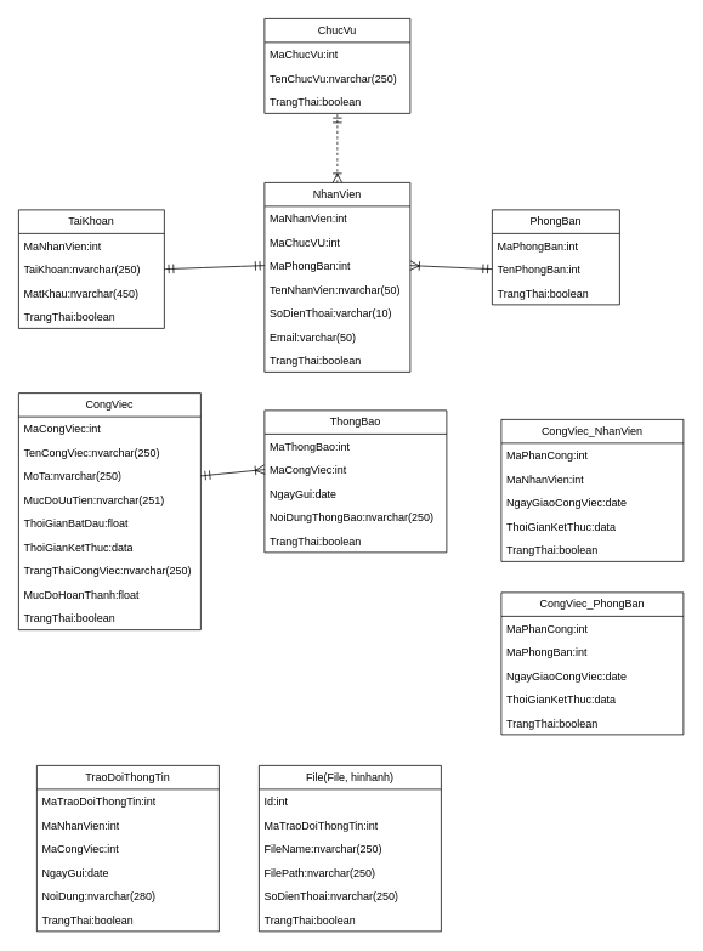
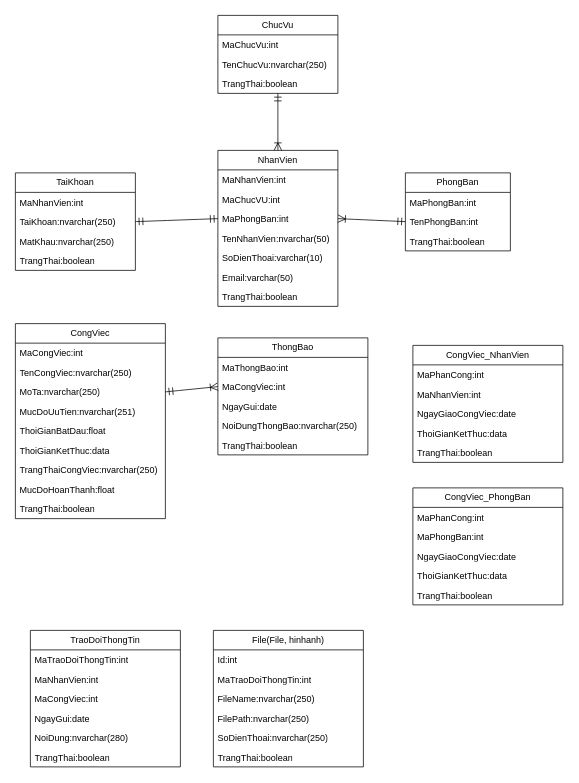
  <mxCell id="0" />
  <mxCell id="1" parent="0" />
  <mxCell id="2" value="TaiKhoan" style="swimlane;fontStyle=0;childLayout=stackLayout;horizontal=1;startSize=26;fillColor=none;horizontalStack=0;resizeParent=1;resizeParentMax=0;resizeLast=0;collapsible=1;marginBottom=0;whiteSpace=wrap;html=1;" vertex="1" parent="1"><mxGeometry x="20" y="230" width="160" height="130" as="geometry" /></mxCell>
  <mxCell id="3" value="MaNhanVien:int" style="text;strokeColor=none;fillColor=none;align=left;verticalAlign=top;spacingLeft=4;spacingRight=4;overflow=hidden;rotatable=0;points=[[0,0.5],[1,0.5]];portConstraint=eastwest;whiteSpace=wrap;html=1;" vertex="1" parent="2"><mxGeometry y="26" width="160" height="26" as="geometry" /></mxCell>
  <mxCell id="4" value="TaiKhoan:nvarchar(250)" style="text;strokeColor=none;fillColor=none;align=left;verticalAlign=top;spacingLeft=4;spacingRight=4;overflow=hidden;rotatable=0;points=[[0,0.5],[1,0.5]];portConstraint=eastwest;whiteSpace=wrap;html=1;" vertex="1" parent="2"><mxGeometry y="52" width="160" height="26" as="geometry" /></mxCell>
- <mxCell id="5" value="MatKhau:nvarchar(450)" style="text;strokeColor=none;fillColor=none;align=left;verticalAlign=top;spacingLeft=4;spacingRight=4;overflow=hidden;rotatable=0;points=[[0,0.5],[1,0.5]];portConstraint=eastwest;whiteSpace=wrap;html=1;" vertex="1" parent="2"><mxGeometry y="78" width="160" height="26" as="geometry" /></mxCell>
+ <mxCell id="5" value="MatKhau:nvarchar(250)" style="text;strokeColor=none;fillColor=none;align=left;verticalAlign=top;spacingLeft=4;spacingRight=4;overflow=hidden;rotatable=0;points=[[0,0.5],[1,0.5]];portConstraint=eastwest;whiteSpace=wrap;html=1;" vertex="1" parent="2"><mxGeometry y="78" width="160" height="26" as="geometry" /></mxCell>
  <mxCell id="6" value="TrangThai:boolean" style="text;strokeColor=none;fillColor=none;align=left;verticalAlign=top;spacingLeft=4;spacingRight=4;overflow=hidden;rotatable=0;points=[[0,0.5],[1,0.5]];portConstraint=eastwest;whiteSpace=wrap;html=1;" vertex="1" parent="2"><mxGeometry y="104" width="160" height="26" as="geometry" /></mxCell>
- <mxCell id="7" style="edgeStyle=none;curved=1;rounded=0;orthogonalLoop=1;jettySize=auto;html=1;exitX=0.5;exitY=0;exitDx=0;exitDy=0;entryX=0.5;entryY=1;entryDx=0;entryDy=0;fontSize=12;startSize=8;endSize=8;endArrow=ERmandOne;endFill=0;startArrow=ERoneToMany;startFill=0;dashed=1;" edge="1" parent="1" source="8" target="57"><mxGeometry relative="1" as="geometry" /></mxCell>
+ <mxCell id="7" style="edgeStyle=none;curved=1;rounded=0;orthogonalLoop=1;jettySize=auto;html=1;exitX=0.5;exitY=0;exitDx=0;exitDy=0;entryX=0.5;entryY=1;entryDx=0;entryDy=0;fontSize=12;startSize=8;endSize=8;endArrow=ERmandOne;endFill=0;startArrow=ERoneToMany;startFill=0;" edge="1" parent="1" source="8" target="57"><mxGeometry relative="1" as="geometry" /></mxCell>
  <mxCell id="8" value="NhanVien" style="swimlane;fontStyle=0;childLayout=stackLayout;horizontal=1;startSize=26;fillColor=none;horizontalStack=0;resizeParent=1;resizeParentMax=0;resizeLast=0;collapsible=1;marginBottom=0;whiteSpace=wrap;html=1;" vertex="1" parent="1"><mxGeometry x="290" y="200" width="160" height="208" as="geometry" /></mxCell>
  <mxCell id="9" value="MaNhanVien:int" style="text;strokeColor=none;fillColor=none;align=left;verticalAlign=top;spacingLeft=4;spacingRight=4;overflow=hidden;rotatable=0;points=[[0,0.5],[1,0.5]];portConstraint=eastwest;whiteSpace=wrap;html=1;" vertex="1" parent="8"><mxGeometry y="26" width="160" height="26" as="geometry" /></mxCell>
  <mxCell id="10" value="MaChucVU:int" style="text;strokeColor=none;fillColor=none;align=left;verticalAlign=top;spacingLeft=4;spacingRight=4;overflow=hidden;rotatable=0;points=[[0,0.5],[1,0.5]];portConstraint=eastwest;whiteSpace=wrap;html=1;" vertex="1" parent="8"><mxGeometry y="52" width="160" height="26" as="geometry" /></mxCell>
  <mxCell id="11" value="MaPhongBan:int" style="text;strokeColor=none;fillColor=none;align=left;verticalAlign=top;spacingLeft=4;spacingRight=4;overflow=hidden;rotatable=0;points=[[0,0.5],[1,0.5]];portConstraint=eastwest;whiteSpace=wrap;html=1;" vertex="1" parent="8"><mxGeometry y="78" width="160" height="26" as="geometry" /></mxCell>
  <mxCell id="12" value="TenNhanVien:nvarchar(50)" style="text;strokeColor=none;fillColor=none;align=left;verticalAlign=top;spacingLeft=4;spacingRight=4;overflow=hidden;rotatable=0;points=[[0,0.5],[1,0.5]];portConstraint=eastwest;whiteSpace=wrap;html=1;" vertex="1" parent="8"><mxGeometry y="104" width="160" height="26" as="geometry" /></mxCell>
  <mxCell id="13" value="SoDienThoai:varchar(10)" style="text;strokeColor=none;fillColor=none;align=left;verticalAlign=top;spacingLeft=4;spacingRight=4;overflow=hidden;rotatable=0;points=[[0,0.5],[1,0.5]];portConstraint=eastwest;whiteSpace=wrap;html=1;" vertex="1" parent="8"><mxGeometry y="130" width="160" height="26" as="geometry" /></mxCell>
  <mxCell id="14" value="Email:varchar(50)" style="text;strokeColor=none;fillColor=none;align=left;verticalAlign=top;spacingLeft=4;spacingRight=4;overflow=hidden;rotatable=0;points=[[0,0.5],[1,0.5]];portConstraint=eastwest;whiteSpace=wrap;html=1;" vertex="1" parent="8"><mxGeometry y="156" width="160" height="26" as="geometry" /></mxCell>
  <mxCell id="15" value="TrangThai:boolean" style="text;strokeColor=none;fillColor=none;align=left;verticalAlign=top;spacingLeft=4;spacingRight=4;overflow=hidden;rotatable=0;points=[[0,0.5],[1,0.5]];portConstraint=eastwest;whiteSpace=wrap;html=1;" vertex="1" parent="8"><mxGeometry y="182" width="160" height="26" as="geometry" /></mxCell>
  <mxCell id="16" value="PhongBan" style="swimlane;fontStyle=0;childLayout=stackLayout;horizontal=1;startSize=26;fillColor=none;horizontalStack=0;resizeParent=1;resizeParentMax=0;resizeLast=0;collapsible=1;marginBottom=0;whiteSpace=wrap;html=1;" vertex="1" parent="1"><mxGeometry x="540" y="230" width="140" height="104" as="geometry" /></mxCell>
  <mxCell id="17" value="MaPhongBan:int" style="text;strokeColor=none;fillColor=none;align=left;verticalAlign=top;spacingLeft=4;spacingRight=4;overflow=hidden;rotatable=0;points=[[0,0.5],[1,0.5]];portConstraint=eastwest;whiteSpace=wrap;html=1;" vertex="1" parent="16"><mxGeometry y="26" width="140" height="26" as="geometry" /></mxCell>
  <mxCell id="18" value="TenPhongBan:int" style="text;strokeColor=none;fillColor=none;align=left;verticalAlign=top;spacingLeft=4;spacingRight=4;overflow=hidden;rotatable=0;points=[[0,0.5],[1,0.5]];portConstraint=eastwest;whiteSpace=wrap;html=1;" vertex="1" parent="16"><mxGeometry y="52" width="140" height="26" as="geometry" /></mxCell>
  <mxCell id="19" value="TrangThai:boolean" style="text;strokeColor=none;fillColor=none;align=left;verticalAlign=top;spacingLeft=4;spacingRight=4;overflow=hidden;rotatable=0;points=[[0,0.5],[1,0.5]];portConstraint=eastwest;whiteSpace=wrap;html=1;" vertex="1" parent="16"><mxGeometry y="78" width="140" height="26" as="geometry" /></mxCell>
  <mxCell id="20" value="CongViec" style="swimlane;fontStyle=0;childLayout=stackLayout;horizontal=1;startSize=26;fillColor=none;horizontalStack=0;resizeParent=1;resizeParentMax=0;resizeLast=0;collapsible=1;marginBottom=0;whiteSpace=wrap;html=1;" vertex="1" parent="1"><mxGeometry x="20" y="431" width="200" height="260" as="geometry" /></mxCell>
  <mxCell id="21" value="MaCongViec:int" style="text;strokeColor=none;fillColor=none;align=left;verticalAlign=top;spacingLeft=4;spacingRight=4;overflow=hidden;rotatable=0;points=[[0,0.5],[1,0.5]];portConstraint=eastwest;whiteSpace=wrap;html=1;" vertex="1" parent="20"><mxGeometry y="26" width="200" height="26" as="geometry" /></mxCell>
  <mxCell id="22" value="TenCongViec:nvarchar(250)" style="text;strokeColor=none;fillColor=none;align=left;verticalAlign=top;spacingLeft=4;spacingRight=4;overflow=hidden;rotatable=0;points=[[0,0.5],[1,0.5]];portConstraint=eastwest;whiteSpace=wrap;html=1;" vertex="1" parent="20"><mxGeometry y="52" width="200" height="26" as="geometry" /></mxCell>
  <mxCell id="23" value="MoTa:nvarchar(250)" style="text;strokeColor=none;fillColor=none;align=left;verticalAlign=top;spacingLeft=4;spacingRight=4;overflow=hidden;rotatable=0;points=[[0,0.5],[1,0.5]];portConstraint=eastwest;whiteSpace=wrap;html=1;" vertex="1" parent="20"><mxGeometry y="78" width="200" height="26" as="geometry" /></mxCell>
  <mxCell id="24" value="MucDoUuTien:nvarchar(251)" style="text;strokeColor=none;fillColor=none;align=left;verticalAlign=top;spacingLeft=4;spacingRight=4;overflow=hidden;rotatable=0;points=[[0,0.5],[1,0.5]];portConstraint=eastwest;whiteSpace=wrap;html=1;" vertex="1" parent="20"><mxGeometry y="104" width="200" height="26" as="geometry" /></mxCell>
  <mxCell id="25" value="ThoiGianBatDau:float" style="text;strokeColor=none;fillColor=none;align=left;verticalAlign=top;spacingLeft=4;spacingRight=4;overflow=hidden;rotatable=0;points=[[0,0.5],[1,0.5]];portConstraint=eastwest;whiteSpace=wrap;html=1;" vertex="1" parent="20"><mxGeometry y="130" width="200" height="26" as="geometry" /></mxCell>
  <mxCell id="26" value="ThoiGianKetThuc:data" style="text;strokeColor=none;fillColor=none;align=left;verticalAlign=top;spacingLeft=4;spacingRight=4;overflow=hidden;rotatable=0;points=[[0,0.5],[1,0.5]];portConstraint=eastwest;whiteSpace=wrap;html=1;" vertex="1" parent="20"><mxGeometry y="156" width="200" height="26" as="geometry" /></mxCell>
  <mxCell id="27" value="TrangThaiCongViec:nvarchar(250)" style="text;strokeColor=none;fillColor=none;align=left;verticalAlign=top;spacingLeft=4;spacingRight=4;overflow=hidden;rotatable=0;points=[[0,0.5],[1,0.5]];portConstraint=eastwest;whiteSpace=wrap;html=1;" vertex="1" parent="20"><mxGeometry y="182" width="200" height="26" as="geometry" /></mxCell>
  <mxCell id="28" value="MucDoHoanThanh:float" style="text;strokeColor=none;fillColor=none;align=left;verticalAlign=top;spacingLeft=4;spacingRight=4;overflow=hidden;rotatable=0;points=[[0,0.5],[1,0.5]];portConstraint=eastwest;whiteSpace=wrap;html=1;" vertex="1" parent="20"><mxGeometry y="208" width="200" height="26" as="geometry" /></mxCell>
  <mxCell id="29" value="TrangThai:boolean" style="text;strokeColor=none;fillColor=none;align=left;verticalAlign=top;spacingLeft=4;spacingRight=4;overflow=hidden;rotatable=0;points=[[0,0.5],[1,0.5]];portConstraint=eastwest;whiteSpace=wrap;html=1;" vertex="1" parent="20"><mxGeometry y="234" width="200" height="26" as="geometry" /></mxCell>
  <mxCell id="30" value="CongViec_NhanVien" style="swimlane;fontStyle=0;childLayout=stackLayout;horizontal=1;startSize=26;fillColor=none;horizontalStack=0;resizeParent=1;resizeParentMax=0;resizeLast=0;collapsible=1;marginBottom=0;whiteSpace=wrap;html=1;" vertex="1" parent="1"><mxGeometry x="550" y="460" width="200" height="156" as="geometry" /></mxCell>
  <mxCell id="31" value="MaPhanCong:int" style="text;strokeColor=none;fillColor=none;align=left;verticalAlign=top;spacingLeft=4;spacingRight=4;overflow=hidden;rotatable=0;points=[[0,0.5],[1,0.5]];portConstraint=eastwest;whiteSpace=wrap;html=1;" vertex="1" parent="30"><mxGeometry y="26" width="200" height="26" as="geometry" /></mxCell>
  <mxCell id="32" value="MaNhanVien:int" style="text;strokeColor=none;fillColor=none;align=left;verticalAlign=top;spacingLeft=4;spacingRight=4;overflow=hidden;rotatable=0;points=[[0,0.5],[1,0.5]];portConstraint=eastwest;whiteSpace=wrap;html=1;" vertex="1" parent="30"><mxGeometry y="52" width="200" height="26" as="geometry" /></mxCell>
  <mxCell id="33" value="NgayGiaoCongViec:date" style="text;strokeColor=none;fillColor=none;align=left;verticalAlign=top;spacingLeft=4;spacingRight=4;overflow=hidden;rotatable=0;points=[[0,0.5],[1,0.5]];portConstraint=eastwest;whiteSpace=wrap;html=1;" vertex="1" parent="30"><mxGeometry y="78" width="200" height="26" as="geometry" /></mxCell>
  <mxCell id="34" value="ThoiGianKetThuc:data" style="text;strokeColor=none;fillColor=none;align=left;verticalAlign=top;spacingLeft=4;spacingRight=4;overflow=hidden;rotatable=0;points=[[0,0.5],[1,0.5]];portConstraint=eastwest;whiteSpace=wrap;html=1;" vertex="1" parent="30"><mxGeometry y="104" width="200" height="26" as="geometry" /></mxCell>
  <mxCell id="35" value="TrangThai:boolean" style="text;strokeColor=none;fillColor=none;align=left;verticalAlign=top;spacingLeft=4;spacingRight=4;overflow=hidden;rotatable=0;points=[[0,0.5],[1,0.5]];portConstraint=eastwest;whiteSpace=wrap;html=1;" vertex="1" parent="30"><mxGeometry y="130" width="200" height="26" as="geometry" /></mxCell>
  <mxCell id="36" value="ThongBao" style="swimlane;fontStyle=0;childLayout=stackLayout;horizontal=1;startSize=26;fillColor=none;horizontalStack=0;resizeParent=1;resizeParentMax=0;resizeLast=0;collapsible=1;marginBottom=0;whiteSpace=wrap;html=1;" vertex="1" parent="1"><mxGeometry x="290" y="450" width="200" height="156" as="geometry"><mxRectangle x="280" y="562" width="100" height="30" as="alternateBounds" /></mxGeometry></mxCell>
  <mxCell id="37" value="MaThongBao:int" style="text;strokeColor=none;fillColor=none;align=left;verticalAlign=top;spacingLeft=4;spacingRight=4;overflow=hidden;rotatable=0;points=[[0,0.5],[1,0.5]];portConstraint=eastwest;whiteSpace=wrap;html=1;" vertex="1" parent="36"><mxGeometry y="26" width="200" height="26" as="geometry" /></mxCell>
  <mxCell id="38" value="MaCongViec:int" style="text;strokeColor=none;fillColor=none;align=left;verticalAlign=top;spacingLeft=4;spacingRight=4;overflow=hidden;rotatable=0;points=[[0,0.5],[1,0.5]];portConstraint=eastwest;whiteSpace=wrap;html=1;" vertex="1" parent="36"><mxGeometry y="52" width="200" height="26" as="geometry" /></mxCell>
  <mxCell id="39" value="NgayGui:date" style="text;strokeColor=none;fillColor=none;align=left;verticalAlign=top;spacingLeft=4;spacingRight=4;overflow=hidden;rotatable=0;points=[[0,0.5],[1,0.5]];portConstraint=eastwest;whiteSpace=wrap;html=1;" vertex="1" parent="36"><mxGeometry y="78" width="200" height="26" as="geometry" /></mxCell>
  <mxCell id="40" value="NoiDungThongBao:nvarchar(250)" style="text;strokeColor=none;fillColor=none;align=left;verticalAlign=top;spacingLeft=4;spacingRight=4;overflow=hidden;rotatable=0;points=[[0,0.5],[1,0.5]];portConstraint=eastwest;whiteSpace=wrap;html=1;" vertex="1" parent="36"><mxGeometry y="104" width="200" height="26" as="geometry" /></mxCell>
  <mxCell id="41" value="TrangThai:boolean" style="text;strokeColor=none;fillColor=none;align=left;verticalAlign=top;spacingLeft=4;spacingRight=4;overflow=hidden;rotatable=0;points=[[0,0.5],[1,0.5]];portConstraint=eastwest;whiteSpace=wrap;html=1;" vertex="1" parent="36"><mxGeometry y="130" width="200" height="26" as="geometry" /></mxCell>
  <mxCell id="42" value="TraoDoiThongTin" style="swimlane;fontStyle=0;childLayout=stackLayout;horizontal=1;startSize=26;fillColor=none;horizontalStack=0;resizeParent=1;resizeParentMax=0;resizeLast=0;collapsible=1;marginBottom=0;whiteSpace=wrap;html=1;" vertex="1" parent="1"><mxGeometry x="40" y="840" width="200" height="182" as="geometry" /></mxCell>
  <mxCell id="43" value="MaTraoDoiThongTin:int" style="text;strokeColor=none;fillColor=none;align=left;verticalAlign=top;spacingLeft=4;spacingRight=4;overflow=hidden;rotatable=0;points=[[0,0.5],[1,0.5]];portConstraint=eastwest;whiteSpace=wrap;html=1;" vertex="1" parent="42"><mxGeometry y="26" width="200" height="26" as="geometry" /></mxCell>
  <mxCell id="44" value="MaNhanVien:int" style="text;strokeColor=none;fillColor=none;align=left;verticalAlign=top;spacingLeft=4;spacingRight=4;overflow=hidden;rotatable=0;points=[[0,0.5],[1,0.5]];portConstraint=eastwest;whiteSpace=wrap;html=1;" vertex="1" parent="42"><mxGeometry y="52" width="200" height="26" as="geometry" /></mxCell>
  <mxCell id="45" value="MaCongViec:int" style="text;strokeColor=none;fillColor=none;align=left;verticalAlign=top;spacingLeft=4;spacingRight=4;overflow=hidden;rotatable=0;points=[[0,0.5],[1,0.5]];portConstraint=eastwest;whiteSpace=wrap;html=1;" vertex="1" parent="42"><mxGeometry y="78" width="200" height="26" as="geometry" /></mxCell>
  <mxCell id="46" value="NgayGui:date" style="text;strokeColor=none;fillColor=none;align=left;verticalAlign=top;spacingLeft=4;spacingRight=4;overflow=hidden;rotatable=0;points=[[0,0.5],[1,0.5]];portConstraint=eastwest;whiteSpace=wrap;html=1;" vertex="1" parent="42"><mxGeometry y="104" width="200" height="26" as="geometry" /></mxCell>
  <mxCell id="47" value="NoiDung:nvarchar(280)" style="text;strokeColor=none;fillColor=none;align=left;verticalAlign=top;spacingLeft=4;spacingRight=4;overflow=hidden;rotatable=0;points=[[0,0.5],[1,0.5]];portConstraint=eastwest;whiteSpace=wrap;html=1;" vertex="1" parent="42"><mxGeometry y="130" width="200" height="26" as="geometry" /></mxCell>
  <mxCell id="48" value="TrangThai:boolean" style="text;strokeColor=none;fillColor=none;align=left;verticalAlign=top;spacingLeft=4;spacingRight=4;overflow=hidden;rotatable=0;points=[[0,0.5],[1,0.5]];portConstraint=eastwest;whiteSpace=wrap;html=1;" vertex="1" parent="42"><mxGeometry y="156" width="200" height="26" as="geometry" /></mxCell>
  <mxCell id="49" style="edgeStyle=none;curved=1;rounded=0;orthogonalLoop=1;jettySize=auto;html=1;exitX=1;exitY=0.5;exitDx=0;exitDy=0;entryX=0;entryY=0.5;entryDx=0;entryDy=0;fontSize=12;startSize=8;endSize=8;endArrow=ERmandOne;endFill=0;startArrow=ERoneToMany;startFill=0;" edge="1" parent="1" source="11" target="18"><mxGeometry relative="1" as="geometry" /></mxCell>
  <mxCell id="50" style="edgeStyle=none;curved=1;rounded=0;orthogonalLoop=1;jettySize=auto;html=1;exitX=1;exitY=0.5;exitDx=0;exitDy=0;entryX=0;entryY=0.5;entryDx=0;entryDy=0;fontSize=12;startSize=8;endSize=8;startArrow=ERmandOne;startFill=0;endArrow=ERmandOne;endFill=0;" edge="1" parent="1" source="4" target="11"><mxGeometry relative="1" as="geometry" /></mxCell>
  <mxCell id="51" value="CongViec_PhongBan" style="swimlane;fontStyle=0;childLayout=stackLayout;horizontal=1;startSize=26;fillColor=none;horizontalStack=0;resizeParent=1;resizeParentMax=0;resizeLast=0;collapsible=1;marginBottom=0;whiteSpace=wrap;html=1;" vertex="1" parent="1"><mxGeometry x="550" y="650" width="200" height="156" as="geometry" /></mxCell>
  <mxCell id="52" value="MaPhanCong:int" style="text;strokeColor=none;fillColor=none;align=left;verticalAlign=top;spacingLeft=4;spacingRight=4;overflow=hidden;rotatable=0;points=[[0,0.5],[1,0.5]];portConstraint=eastwest;whiteSpace=wrap;html=1;" vertex="1" parent="51"><mxGeometry y="26" width="200" height="26" as="geometry" /></mxCell>
  <mxCell id="53" value="MaPhongBan:int" style="text;strokeColor=none;fillColor=none;align=left;verticalAlign=top;spacingLeft=4;spacingRight=4;overflow=hidden;rotatable=0;points=[[0,0.5],[1,0.5]];portConstraint=eastwest;whiteSpace=wrap;html=1;" vertex="1" parent="51"><mxGeometry y="52" width="200" height="26" as="geometry" /></mxCell>
  <mxCell id="54" value="NgayGiaoCongViec:date" style="text;strokeColor=none;fillColor=none;align=left;verticalAlign=top;spacingLeft=4;spacingRight=4;overflow=hidden;rotatable=0;points=[[0,0.5],[1,0.5]];portConstraint=eastwest;whiteSpace=wrap;html=1;" vertex="1" parent="51"><mxGeometry y="78" width="200" height="26" as="geometry" /></mxCell>
  <mxCell id="55" value="ThoiGianKetThuc:data" style="text;strokeColor=none;fillColor=none;align=left;verticalAlign=top;spacingLeft=4;spacingRight=4;overflow=hidden;rotatable=0;points=[[0,0.5],[1,0.5]];portConstraint=eastwest;whiteSpace=wrap;html=1;" vertex="1" parent="51"><mxGeometry y="104" width="200" height="26" as="geometry" /></mxCell>
  <mxCell id="56" value="TrangThai:boolean" style="text;strokeColor=none;fillColor=none;align=left;verticalAlign=top;spacingLeft=4;spacingRight=4;overflow=hidden;rotatable=0;points=[[0,0.5],[1,0.5]];portConstraint=eastwest;whiteSpace=wrap;html=1;" vertex="1" parent="51"><mxGeometry y="130" width="200" height="26" as="geometry" /></mxCell>
  <mxCell id="57" value="ChucVu" style="swimlane;fontStyle=0;childLayout=stackLayout;horizontal=1;startSize=26;fillColor=none;horizontalStack=0;resizeParent=1;resizeParentMax=0;resizeLast=0;collapsible=1;marginBottom=0;whiteSpace=wrap;html=1;" vertex="1" parent="1"><mxGeometry x="290" y="20" width="160" height="104" as="geometry"><mxRectangle x="280" y="562" width="100" height="30" as="alternateBounds" /></mxGeometry></mxCell>
  <mxCell id="58" value="MaChucVu:int" style="text;strokeColor=none;fillColor=none;align=left;verticalAlign=top;spacingLeft=4;spacingRight=4;overflow=hidden;rotatable=0;points=[[0,0.5],[1,0.5]];portConstraint=eastwest;whiteSpace=wrap;html=1;" vertex="1" parent="57"><mxGeometry y="26" width="160" height="26" as="geometry" /></mxCell>
  <mxCell id="59" value="TenChucVu:nvarchar(250)" style="text;strokeColor=none;fillColor=none;align=left;verticalAlign=top;spacingLeft=4;spacingRight=4;overflow=hidden;rotatable=0;points=[[0,0.5],[1,0.5]];portConstraint=eastwest;whiteSpace=wrap;html=1;" vertex="1" parent="57"><mxGeometry y="52" width="160" height="26" as="geometry" /></mxCell>
  <mxCell id="60" value="TrangThai:boolean" style="text;strokeColor=none;fillColor=none;align=left;verticalAlign=top;spacingLeft=4;spacingRight=4;overflow=hidden;rotatable=0;points=[[0,0.5],[1,0.5]];portConstraint=eastwest;whiteSpace=wrap;html=1;" vertex="1" parent="57"><mxGeometry y="78" width="160" height="26" as="geometry" /></mxCell>
  <mxCell id="61" value="File(File, hinhanh)" style="swimlane;fontStyle=0;childLayout=stackLayout;horizontal=1;startSize=26;fillColor=none;horizontalStack=0;resizeParent=1;resizeParentMax=0;resizeLast=0;collapsible=1;marginBottom=0;whiteSpace=wrap;html=1;" vertex="1" parent="1"><mxGeometry x="284" y="840" width="200" height="182" as="geometry" /></mxCell>
  <mxCell id="62" value="Id:int" style="text;strokeColor=none;fillColor=none;align=left;verticalAlign=top;spacingLeft=4;spacingRight=4;overflow=hidden;rotatable=0;points=[[0,0.5],[1,0.5]];portConstraint=eastwest;whiteSpace=wrap;html=1;" vertex="1" parent="61"><mxGeometry y="26" width="200" height="26" as="geometry" /></mxCell>
  <mxCell id="63" value="MaTraoDoiThongTin:int" style="text;strokeColor=none;fillColor=none;align=left;verticalAlign=top;spacingLeft=4;spacingRight=4;overflow=hidden;rotatable=0;points=[[0,0.5],[1,0.5]];portConstraint=eastwest;whiteSpace=wrap;html=1;" vertex="1" parent="61"><mxGeometry y="52" width="200" height="26" as="geometry" /></mxCell>
  <mxCell id="64" value="FileName:nvarchar(250)" style="text;strokeColor=none;fillColor=none;align=left;verticalAlign=top;spacingLeft=4;spacingRight=4;overflow=hidden;rotatable=0;points=[[0,0.5],[1,0.5]];portConstraint=eastwest;whiteSpace=wrap;html=1;" vertex="1" parent="61"><mxGeometry y="78" width="200" height="26" as="geometry" /></mxCell>
  <mxCell id="65" value="FilePath:nvarchar(250)" style="text;strokeColor=none;fillColor=none;align=left;verticalAlign=top;spacingLeft=4;spacingRight=4;overflow=hidden;rotatable=0;points=[[0,0.5],[1,0.5]];portConstraint=eastwest;whiteSpace=wrap;html=1;" vertex="1" parent="61"><mxGeometry y="104" width="200" height="26" as="geometry" /></mxCell>
  <mxCell id="66" value="SoDienThoai:nvarchar(250)" style="text;strokeColor=none;fillColor=none;align=left;verticalAlign=top;spacingLeft=4;spacingRight=4;overflow=hidden;rotatable=0;points=[[0,0.5],[1,0.5]];portConstraint=eastwest;whiteSpace=wrap;html=1;" vertex="1" parent="61"><mxGeometry y="130" width="200" height="26" as="geometry" /></mxCell>
  <mxCell id="67" value="TrangThai:boolean" style="text;strokeColor=none;fillColor=none;align=left;verticalAlign=top;spacingLeft=4;spacingRight=4;overflow=hidden;rotatable=0;points=[[0,0.5],[1,0.5]];portConstraint=eastwest;whiteSpace=wrap;html=1;" vertex="1" parent="61"><mxGeometry y="156" width="200" height="26" as="geometry" /></mxCell>
  <mxCell id="68" style="edgeStyle=none;curved=1;rounded=0;orthogonalLoop=1;jettySize=auto;html=1;exitX=1;exitY=0.5;exitDx=0;exitDy=0;entryX=0;entryY=0.5;entryDx=0;entryDy=0;fontSize=12;startSize=8;endSize=8;startArrow=ERmandOne;startFill=0;endArrow=ERoneToMany;endFill=0;" edge="1" parent="1" source="23" target="38"><mxGeometry relative="1" as="geometry" /></mxCell>
